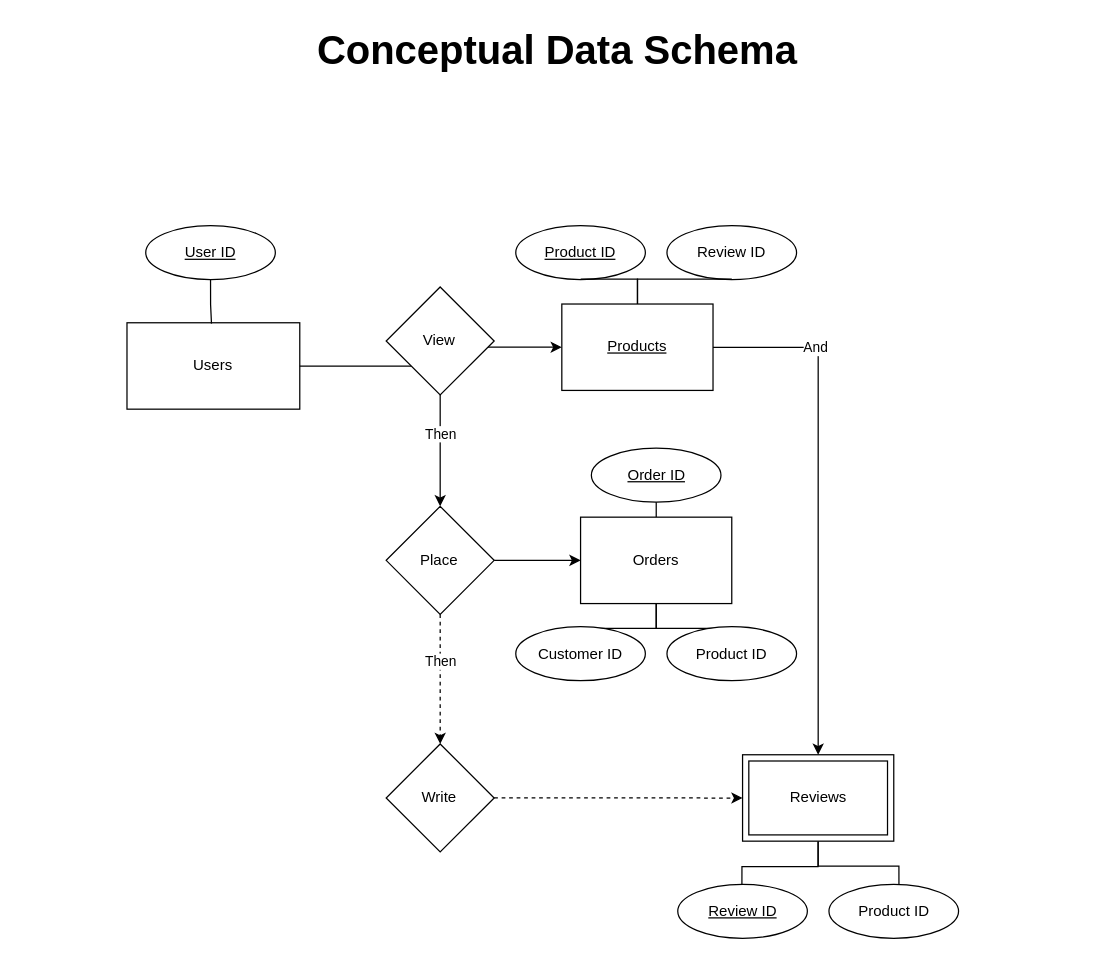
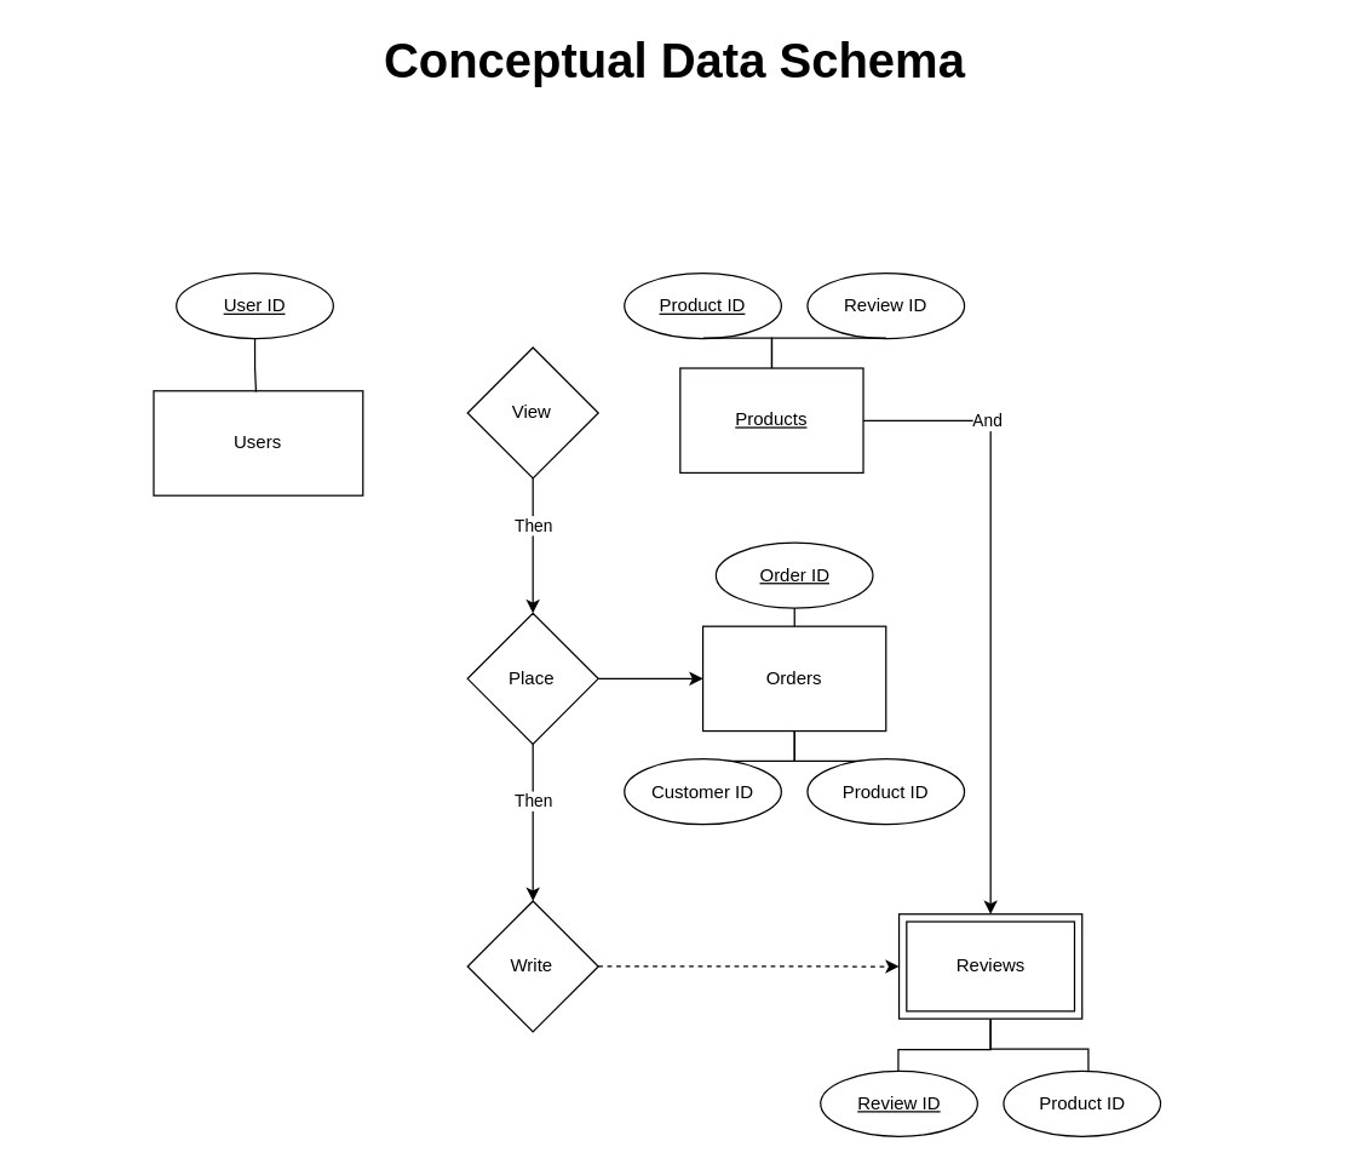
  <mxCell id="0" />
  <mxCell id="1" parent="0" />
  <mxCell id="2" value="&lt;font style=&quot;font-size: 32px;&quot;&gt;Conceptual Data Schema&lt;/font&gt;" style="text;strokeColor=none;fillColor=none;html=1;fontSize=24;fontStyle=1;verticalAlign=middle;align=center;" parent="1" vertex="1"><mxGeometry y="20" width="850" height="40" as="geometry" x="20" /></mxCell>
  <mxCell id="3" value="User ID" style="ellipse;whiteSpace=wrap;html=1;align=center;fontStyle=4;" parent="1" vertex="1"><mxGeometry x="116.004" y="180" width="103.704" height="43.211" as="geometry" /></mxCell>
  <mxCell id="4" value="Users" style="html=1;dashed=0;whiteSpace=wrap;" parent="1" vertex="1"><mxGeometry x="101" y="257.779" width="138.272" height="69.137" as="geometry" /></mxCell>
  <mxCell id="5" value="Products" style="html=1;dashed=0;whiteSpace=wrap;fontStyle=4" parent="1" vertex="1"><mxGeometry x="448.963" y="242.779" width="120.988" height="69.137" as="geometry" /></mxCell>
- <mxCell id="6" style="edgeStyle=orthogonalEdgeStyle;rounded=0;orthogonalLoop=1;jettySize=auto;html=1;entryX=0;entryY=0.5;entryDx=0;entryDy=0;" parent="1" source="4" target="5" edge="1"><mxGeometry relative="1" as="geometry" /></mxCell>
  <mxCell id="7" value="Write" style="shape=rhombus;html=1;dashed=0;whiteSpace=wrap;perimeter=rhombusPerimeter;" parent="1" vertex="1"><mxGeometry x="308.407" y="594.822" width="86.42" height="86.421" as="geometry" /></mxCell>
  <mxCell id="8" style="edgeStyle=orthogonalEdgeStyle;rounded=0;orthogonalLoop=1;jettySize=auto;html=1;" parent="1" source="10" target="26" edge="1"><mxGeometry relative="1" as="geometry" /></mxCell>
  <mxCell id="9" style="edgeStyle=orthogonalEdgeStyle;rounded=0;orthogonalLoop=1;jettySize=auto;html=1;endArrow=open;" parent="1" source="10" target="34" edge="1"><mxGeometry relative="1" as="geometry" /></mxCell>
  <mxCell id="10" value="Orders" style="html=1;dashed=0;whiteSpace=wrap;" parent="1" vertex="1"><mxGeometry x="463.963" y="413.337" width="120.988" height="69.137" as="geometry" /></mxCell>
  <mxCell id="11" value="View" style="shape=rhombus;html=1;dashed=0;whiteSpace=wrap;perimeter=rhombusPerimeter;" parent="1" vertex="1"><mxGeometry x="308.407" y="229.137" width="86.42" height="86.421" as="geometry" /></mxCell>
- <mxCell id="12" style="edgeStyle=orthogonalEdgeStyle;rounded=0;orthogonalLoop=1;jettySize=auto;html=1;dashed=1;" parent="1" source="15" target="7" edge="1"><mxGeometry relative="1" as="geometry" /></mxCell>
+ <mxCell id="12" style="edgeStyle=orthogonalEdgeStyle;rounded=0;orthogonalLoop=1;jettySize=auto;html=1;" parent="1" source="15" target="7" edge="1"><mxGeometry relative="1" as="geometry" /></mxCell>
  <mxCell id="13" value="Then" style="edgeLabel;html=1;align=center;verticalAlign=middle;resizable=0;points=[];" parent="12" vertex="1" connectable="0"><mxGeometry x="-0.284" relative="1" as="geometry"><mxPoint as="offset" /></mxGeometry></mxCell>
  <mxCell id="14" style="edgeStyle=orthogonalEdgeStyle;rounded=0;orthogonalLoop=1;jettySize=auto;html=1;" parent="1" source="15" target="10" edge="1"><mxGeometry relative="1" as="geometry" /></mxCell>
  <mxCell id="15" value="Place" style="shape=rhombus;html=1;dashed=0;whiteSpace=wrap;perimeter=rhombusPerimeter;" parent="1" vertex="1"><mxGeometry x="308.407" y="404.695" width="86.42" height="86.421" as="geometry" /></mxCell>
  <mxCell id="16" style="edgeStyle=orthogonalEdgeStyle;rounded=0;orthogonalLoop=1;jettySize=auto;html=1;" parent="1" source="11" target="15" edge="1"><mxGeometry relative="1" as="geometry" /></mxCell>
  <mxCell id="17" value="Then" style="edgeLabel;html=1;align=center;verticalAlign=middle;resizable=0;points=[];" parent="16" vertex="1" connectable="0"><mxGeometry x="-0.314" y="-1" relative="1" as="geometry"><mxPoint x="1" as="offset" /></mxGeometry></mxCell>
  <mxCell id="18" style="edgeStyle=orthogonalEdgeStyle;rounded=0;orthogonalLoop=1;jettySize=auto;html=1;entryX=0.489;entryY=0.01;entryDx=0;entryDy=0;entryPerimeter=0;strokeColor=default;endArrow=none;endFill=0;" parent="1" source="3" target="4" edge="1"><mxGeometry relative="1" as="geometry" /></mxCell>
  <mxCell id="19" value="Review ID" style="ellipse;whiteSpace=wrap;html=1;align=center;" parent="1" vertex="1"><mxGeometry x="533.099" y="180" width="103.704" height="43.211" as="geometry" /></mxCell>
  <mxCell id="20" style="edgeStyle=orthogonalEdgeStyle;rounded=0;orthogonalLoop=1;jettySize=auto;html=1;endArrow=none;endFill=0;" parent="1" source="5" target="19" edge="1"><mxGeometry relative="1" as="geometry" /></mxCell>
  <mxCell id="21" value="Product ID" style="ellipse;whiteSpace=wrap;html=1;align=center;fontStyle=4;" parent="1" vertex="1"><mxGeometry x="412.111" y="180" width="103.704" height="43.211" as="geometry" /></mxCell>
  <mxCell id="22" value="Reviews" style="shape=ext;margin=3;double=1;whiteSpace=wrap;html=1;align=center;" parent="1" vertex="1"><mxGeometry x="593.593" y="603.464" width="120.988" height="69.137" as="geometry" /></mxCell>
  <mxCell id="23" style="edgeStyle=orthogonalEdgeStyle;rounded=0;orthogonalLoop=1;jettySize=auto;html=1;dashed=1;" parent="1" source="7" target="22" edge="1"><mxGeometry relative="1" as="geometry" /></mxCell>
  <mxCell id="24" style="edgeStyle=orthogonalEdgeStyle;rounded=0;orthogonalLoop=1;jettySize=auto;html=1;entryX=0.54;entryY=0.03;entryDx=0;entryDy=0;entryPerimeter=0;endArrow=none;endFill=0;" parent="1" source="22" target="30" edge="1"><mxGeometry relative="1" as="geometry" /></mxCell>
  <mxCell id="25" style="edgeStyle=orthogonalEdgeStyle;rounded=0;orthogonalLoop=1;jettySize=auto;html=1;entryX=0.495;entryY=0.015;entryDx=0;entryDy=0;entryPerimeter=0;endArrow=none;endFill=0;" parent="1" target="31" edge="1"><mxGeometry relative="1" as="geometry"><mxPoint x="654" y="673" as="sourcePoint" /><mxPoint x="593.627" y="705.693" as="targetPoint" /><Array as="points"><mxPoint x="654" y="693" /><mxPoint x="593" y="693" /></Array></mxGeometry></mxCell>
  <mxCell id="26" value="Order ID" style="ellipse;whiteSpace=wrap;html=1;align=center;fontStyle=4;" parent="1" vertex="1"><mxGeometry x="472.606" y="358.126" width="103.704" height="43.211" as="geometry" /></mxCell>
  <mxCell id="27" style="edgeStyle=orthogonalEdgeStyle;rounded=0;orthogonalLoop=1;jettySize=auto;html=1;endArrow=none;endFill=0;" parent="1" source="5" target="21" edge="1"><mxGeometry relative="1" as="geometry" /></mxCell>
  <mxCell id="28" style="edgeStyle=orthogonalEdgeStyle;rounded=0;orthogonalLoop=1;jettySize=auto;html=1;" parent="1" source="5" target="22" edge="1"><mxGeometry relative="1" as="geometry"><mxPoint x="654.086" y="560.253" as="targetPoint" /></mxGeometry></mxCell>
  <mxCell id="29" value="And" style="edgeLabel;html=1;align=center;verticalAlign=middle;resizable=0;points=[];" parent="28" vertex="1" connectable="0"><mxGeometry x="-0.6" relative="1" as="geometry"><mxPoint as="offset" /></mxGeometry></mxCell>
  <mxCell id="30" value="Product ID" style="ellipse;whiteSpace=wrap;html=1;align=center;" parent="1" vertex="1"><mxGeometry x="662.728" y="707.169" width="103.704" height="43.211" as="geometry" /></mxCell>
  <mxCell id="31" value="Review ID" style="ellipse;whiteSpace=wrap;html=1;align=center;fontStyle=4;" parent="1" vertex="1"><mxGeometry x="541.741" y="707.169" width="103.704" height="43.211" as="geometry" /></mxCell>
  <mxCell id="32" style="edgeStyle=orthogonalEdgeStyle;rounded=0;orthogonalLoop=1;jettySize=auto;html=1;entryX=0.507;entryY=0.033;entryDx=0;entryDy=0;entryPerimeter=0;endArrow=none;endFill=0;" parent="1" source="10" target="33" edge="1"><mxGeometry relative="1" as="geometry" /></mxCell>
  <mxCell id="33" value="Product ID" style="ellipse;whiteSpace=wrap;html=1;align=center;" parent="1" vertex="1"><mxGeometry x="533.096" y="501.005" width="103.704" height="43.211" as="geometry" /></mxCell>
  <mxCell id="34" value="Customer ID" style="ellipse;whiteSpace=wrap;html=1;align=center;" parent="1" vertex="1"><mxGeometry x="412.106" y="501" width="103.704" height="43.211" as="geometry" /></mxCell>
